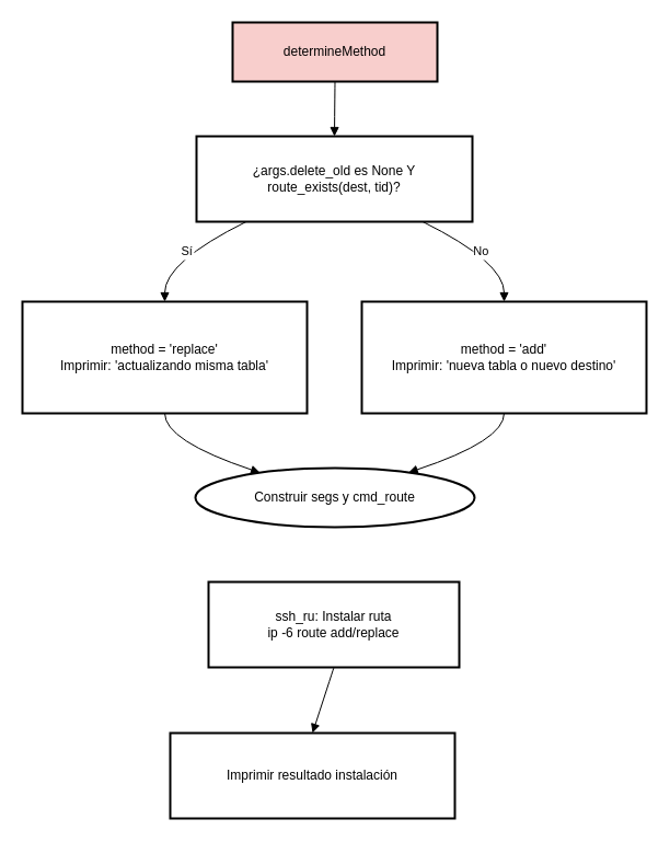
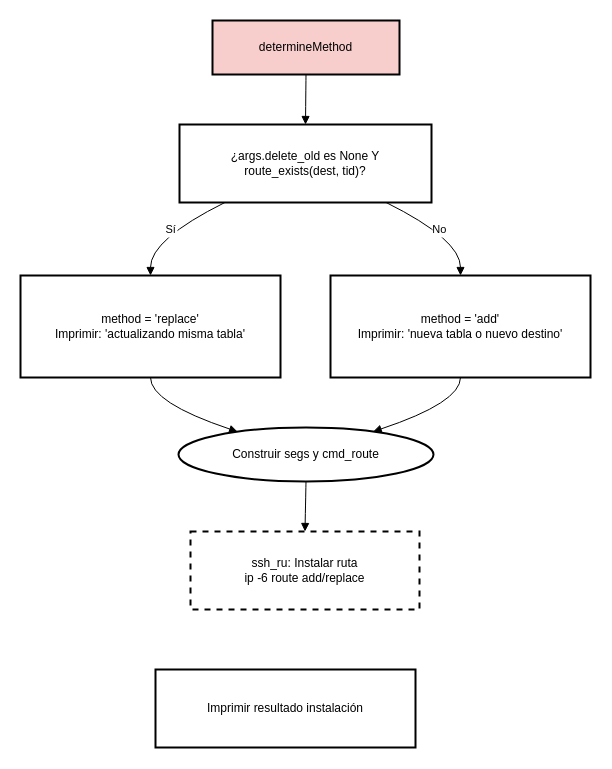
  <mxCell id="0" />
  <mxCell id="1" parent="0" />
  <mxCell id="2" value="determineMethod" style="whiteSpace=wrap;strokeWidth=2;fillColor=#f8cecc;" vertex="1" parent="1"><mxGeometry x="212" y="20" width="187" height="54" as="geometry" /></mxCell>
  <mxCell id="3" value="¿args.delete_old es None Y &#10;    route_exists(dest, tid)?" style="whiteSpace=wrap;strokeWidth=2;" vertex="1" parent="1"><mxGeometry x="179" y="124" width="252" height="78" as="geometry" /></mxCell>
  <mxCell id="4" value="method = 'replace'&#10;    Imprimir: 'actualizando misma tabla'" style="whiteSpace=wrap;strokeWidth=2;" vertex="1" parent="1"><mxGeometry x="20" y="275" width="260" height="102" as="geometry" /></mxCell>
  <mxCell id="5" value="method = 'add'&#10;    Imprimir: 'nueva tabla o nuevo destino'" style="whiteSpace=wrap;strokeWidth=2;" vertex="1" parent="1"><mxGeometry x="330" y="275" width="260" height="102" as="geometry" /></mxCell>
  <mxCell id="6" value="Construir segs y cmd_route" style="ellipse;whiteSpace=wrap;strokeWidth=2;" vertex="1" parent="1"><mxGeometry x="178" y="427" width="255" height="54" as="geometry" /></mxCell>
- <mxCell id="7" value="ssh_ru: Instalar ruta&#10;    ip -6 route add/replace" style="whiteSpace=wrap;strokeWidth=2;" vertex="1" parent="1"><mxGeometry x="190" y="531" width="229" height="78" as="geometry" /></mxCell>
+ <mxCell id="7" value="ssh_ru: Instalar ruta&#10;    ip -6 route add/replace" style="whiteSpace=wrap;strokeWidth=2;dashed=1;" vertex="1" parent="1"><mxGeometry x="190" y="531" width="229" height="78" as="geometry" /></mxCell>
  <mxCell id="8" value="Imprimir resultado instalación" style="whiteSpace=wrap;strokeWidth=2;" vertex="1" parent="1"><mxGeometry x="155" y="669" width="260" height="78" as="geometry" /></mxCell>
  <mxCell id="9" value="" style="curved=1;startArrow=none;endArrow=block;exitX=0.5;exitY=1;entryX=0.5;entryY=0;rounded=0;" edge="1" parent="1" source="2" target="3"><mxGeometry relative="1" as="geometry"><Array as="points" /></mxGeometry></mxCell>
  <mxCell id="10" value="Sí" style="curved=1;startArrow=none;endArrow=block;exitX=0.18;exitY=1;entryX=0.5;entryY=0;rounded=0;" edge="1" parent="1" source="3" target="4"><mxGeometry relative="1" as="geometry"><Array as="points"><mxPoint x="150" y="239" /></Array></mxGeometry></mxCell>
  <mxCell id="11" value="No" style="curved=1;startArrow=none;endArrow=block;exitX=0.82;exitY=1;entryX=0.5;entryY=0;rounded=0;" edge="1" parent="1" source="3" target="5"><mxGeometry relative="1" as="geometry"><Array as="points"><mxPoint x="460" y="239" /></Array></mxGeometry></mxCell>
  <mxCell id="12" value="" style="curved=1;startArrow=none;endArrow=block;exitX=0.5;exitY=1;entryX=0.18;entryY=0;rounded=0;" edge="1" parent="1" source="4" target="6"><mxGeometry relative="1" as="geometry"><Array as="points"><mxPoint x="150" y="402" /></Array></mxGeometry></mxCell>
  <mxCell id="13" value="" style="curved=1;startArrow=none;endArrow=block;exitX=0.5;exitY=1;entryX=0.81;entryY=0;rounded=0;" edge="1" parent="1" source="5" target="6"><mxGeometry relative="1" as="geometry"><Array as="points"><mxPoint x="460" y="402" /></Array></mxGeometry></mxCell>
- <mxCell id="15" value="" style="curved=1;startArrow=none;endArrow=block;exitX=0.5;exitY=1;entryX=0.5;entryY=0;rounded=0;" edge="1" parent="1" source="7" target="8"><mxGeometry relative="1" as="geometry"><Array as="points" /></mxGeometry></mxCell>
+ <mxCell id="14" value="" style="curved=1;startArrow=none;endArrow=block;exitX=0.5;exitY=1;entryX=0.5;entryY=0;rounded=0;" edge="1" parent="1" source="6" target="7"><mxGeometry relative="1" as="geometry"><Array as="points" /></mxGeometry></mxCell>
